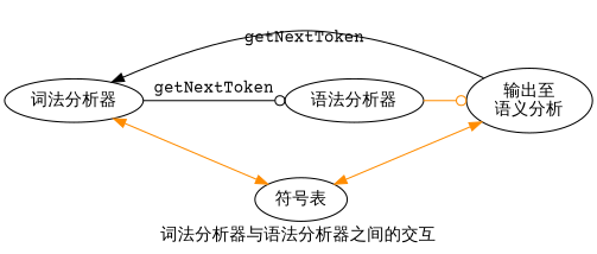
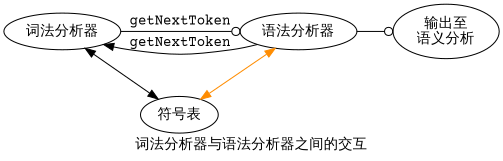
  digraph {
    fontname="Courier Prime"
    label="词法分析器与语法分析器之间的交互"
    node [fontname="Courier Prime"]
    edge [color=black fontname="Courier Prime"]
    n1 [label="词法分析器"]
    n2 [label="语法分析器"]
    n3 [label="输出至\n语义分析"]
    n4 [label="符号表"]
    subgraph sub_1 {
      rank=same
      n1
      n2
      n3
    }
    n1 -> n2 [arrowhead=odot label=getNextToken]
-   n1 -> n4 [color=darkorange dir=both]
-   n3 -> n1 [arrowhead=normal label=getNextToken]
-   n2 -> n3 [arrowhead=odot color=darkorange]
-   n3 -> n4 [color=darkorange dir=both]
+   n1 -> n4 [dir=both]
+   n2 -> n1 [arrowhead=normal label=getNextToken]
+   n2 -> n3 [arrowhead=odot]
+   n2 -> n4 [color=darkorange dir=both]
  }
